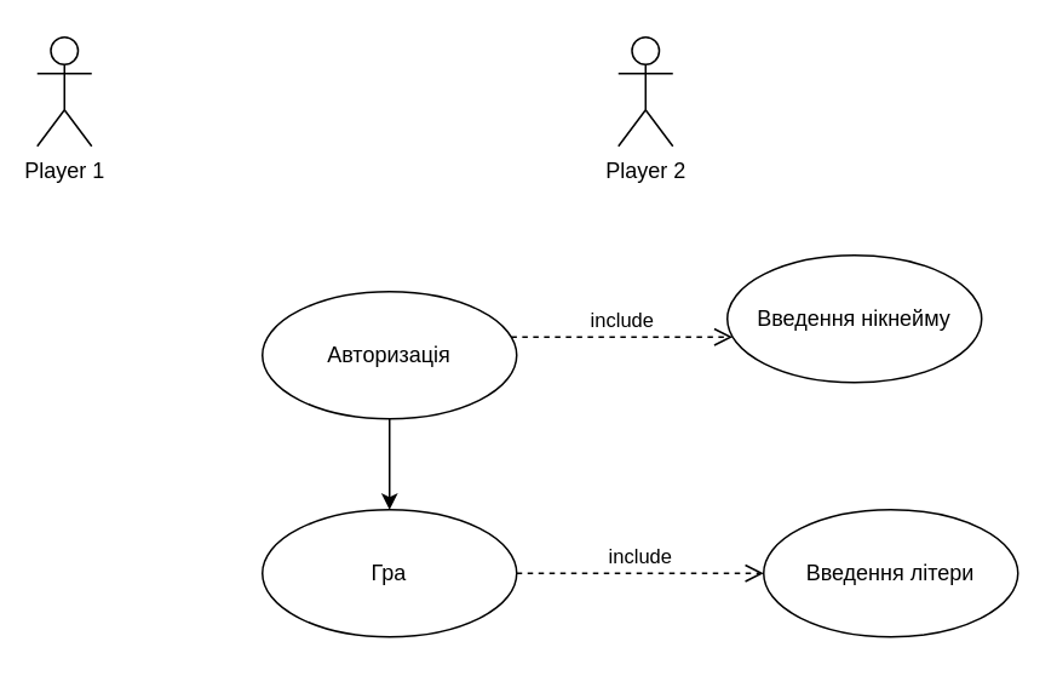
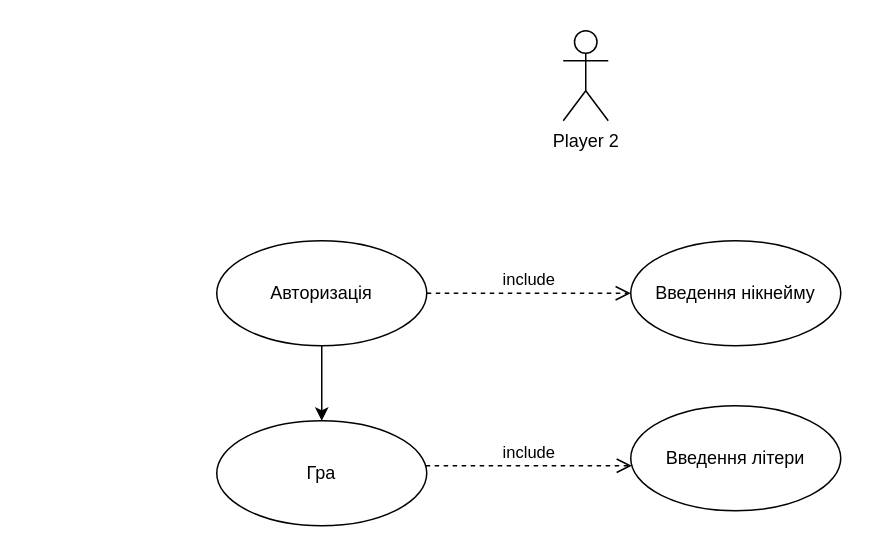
  <mxCell id="0" />
  <mxCell id="1" parent="0" />
- <mxCell id="2" value="Player 1" style="shape=umlActor;verticalLabelPosition=bottom;verticalAlign=top;html=1;" vertex="1" parent="1"><mxGeometry x="20" y="20" width="30" height="60" as="geometry" /></mxCell>
- <mxCell id="3" value="Player 2" style="shape=umlActor;verticalLabelPosition=bottom;verticalAlign=top;html=1;" vertex="1" parent="1"><mxGeometry x="340" y="20" width="30" height="60" as="geometry" /></mxCell>
+ <mxCell id="3" value="Player 2" style="shape=umlActor;verticalLabelPosition=bottom;verticalAlign=top;html=1;" vertex="1" parent="1"><mxGeometry x="375" y="20" width="30" height="60" as="geometry" /></mxCell>
  <mxCell id="4" style="edgeStyle=orthogonalEdgeStyle;rounded=0;orthogonalLoop=1;jettySize=auto;html=1;exitX=0.5;exitY=1;exitDx=0;exitDy=0;" edge="1" parent="1" source="5" target="6"><mxGeometry relative="1" as="geometry" /></mxCell>
  <mxCell id="5" value="Авторизація" style="ellipse;whiteSpace=wrap;html=1;" vertex="1" parent="1"><mxGeometry x="144" y="160" width="140" height="70" as="geometry" /></mxCell>
  <mxCell id="6" value="Гра" style="ellipse;whiteSpace=wrap;html=1;" vertex="1" parent="1"><mxGeometry x="144" y="280" width="140" height="70" as="geometry" /></mxCell>
- <mxCell id="7" value="Введення літери" style="ellipse;whiteSpace=wrap;html=1;" vertex="1" parent="1"><mxGeometry x="420" y="280" width="140" height="70" as="geometry" /></mxCell>
+ <mxCell id="7" value="Введення літери" style="ellipse;whiteSpace=wrap;html=1;" vertex="1" parent="1"><mxGeometry x="420" y="270" width="140" height="70" as="geometry" /></mxCell>
  <mxCell id="8" value="include" style="html=1;verticalAlign=bottom;endArrow=open;dashed=1;endSize=8;edgeStyle=elbowEdgeStyle;elbow=vertical;curved=0;rounded=0;" edge="1" parent="1" source="6" target="7"><mxGeometry relative="1" as="geometry"><mxPoint x="250" y="180" as="sourcePoint" /><mxPoint x="170" y="180" as="targetPoint" /></mxGeometry></mxCell>
- <mxCell id="9" value="Введення нікнейму" style="ellipse;whiteSpace=wrap;html=1;" vertex="1" parent="1"><mxGeometry x="400" y="140" width="140" height="70" as="geometry" /></mxCell>
+ <mxCell id="9" value="Введення нікнейму" style="ellipse;whiteSpace=wrap;html=1;" vertex="1" parent="1"><mxGeometry x="420" y="160" width="140" height="70" as="geometry" /></mxCell>
  <mxCell id="10" value="include" style="html=1;verticalAlign=bottom;endArrow=open;dashed=1;endSize=8;edgeStyle=elbowEdgeStyle;elbow=vertical;curved=0;rounded=0;" edge="1" parent="1" source="5" target="9"><mxGeometry relative="1" as="geometry"><mxPoint x="294" y="325" as="sourcePoint" /><mxPoint x="430" y="325" as="targetPoint" /></mxGeometry></mxCell>
